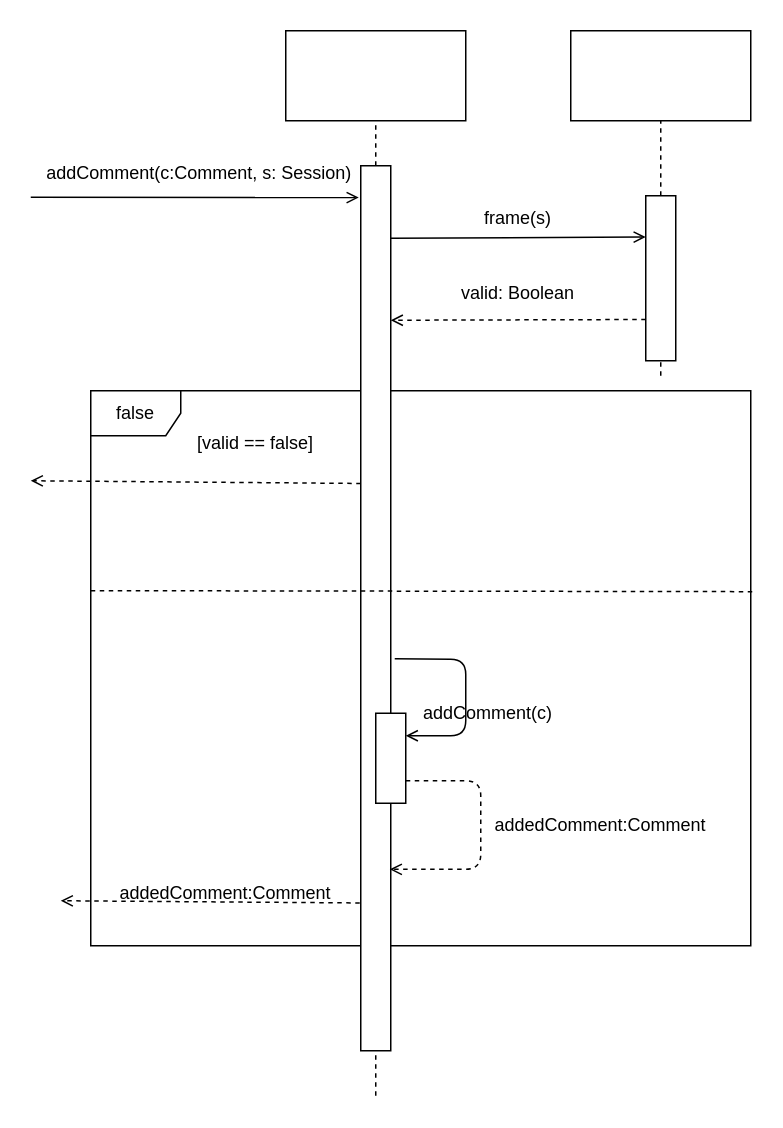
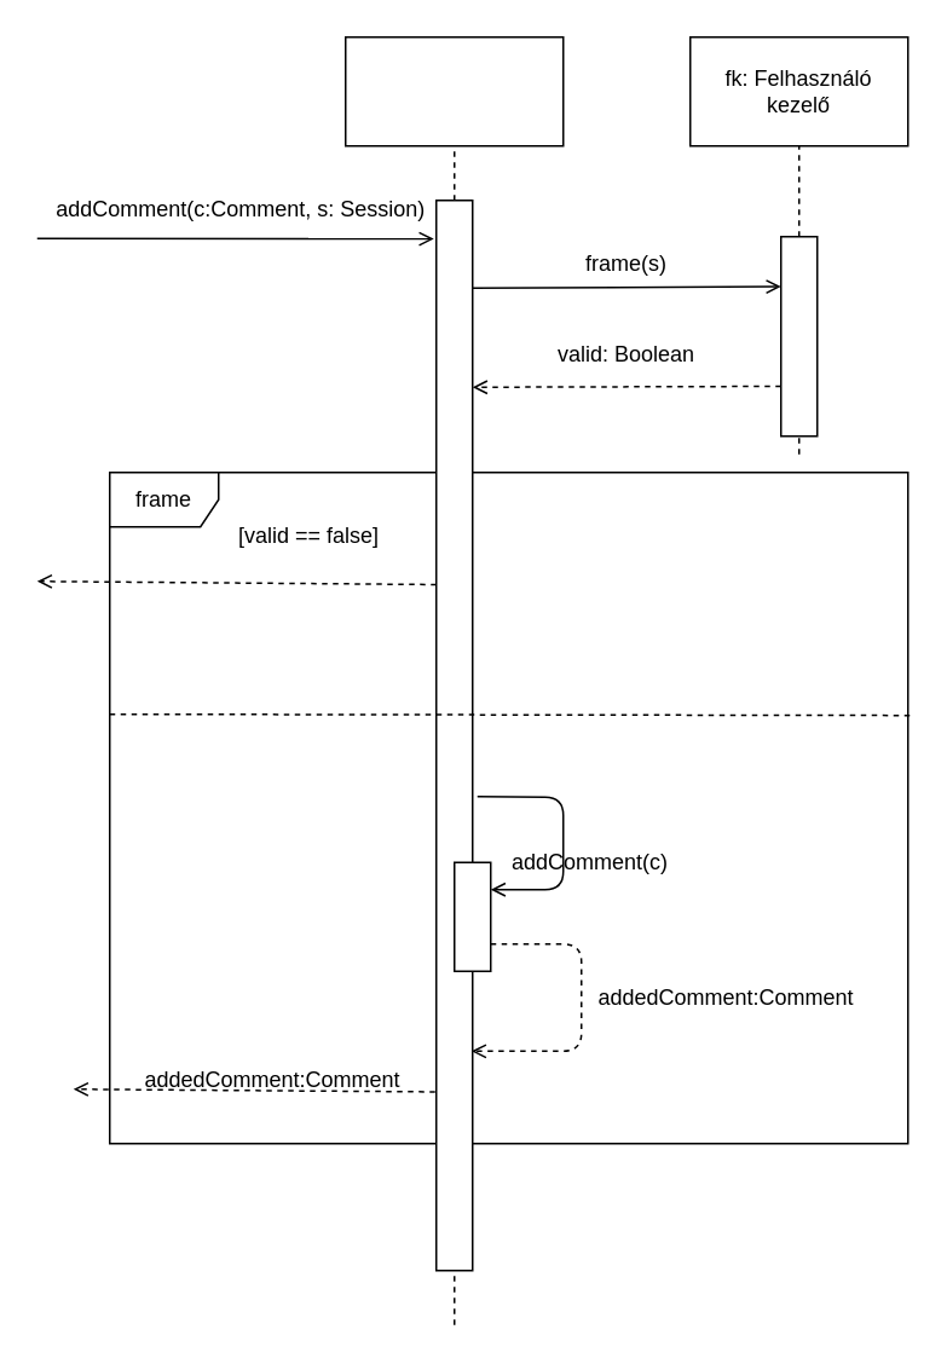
  <mxCell id="0" />
  <mxCell id="1" parent="0" />
- <mxCell id="2" value="false" style="shape=umlFrame;whiteSpace=wrap;html=1;" parent="1" vertex="1"><mxGeometry x="60" y="260" width="440" height="370" as="geometry" /></mxCell>
+ <mxCell id="2" value="frame" style="shape=umlFrame;whiteSpace=wrap;html=1;" parent="1" vertex="1"><mxGeometry x="60" y="260" width="440" height="370" as="geometry" /></mxCell>
  <mxCell id="3" value="" style="rounded=0;whiteSpace=wrap;html=1;" parent="1" vertex="1"><mxGeometry x="380" y="20" width="120" height="60" as="geometry" /></mxCell>
+ <mxCell id="4" value="fk: Felhasználó kezelő" style="text;html=1;strokeColor=none;fillColor=none;align=center;verticalAlign=middle;whiteSpace=wrap;rounded=0;" parent="1" vertex="1"><mxGeometry x="385" y="35" width="110" height="30" as="geometry" /></mxCell>
  <mxCell id="5" value="" style="rounded=0;whiteSpace=wrap;html=1;" parent="1" vertex="1"><mxGeometry x="190" y="20" width="120" height="60" as="geometry" /></mxCell>
  <mxCell id="6" value="" style="endArrow=none;dashed=1;html=1;entryX=0.5;entryY=1;entryDx=0;entryDy=0;" parent="1" target="3" edge="1"><mxGeometry width="50" height="50" relative="1" as="geometry"><mxPoint x="440" y="250" as="sourcePoint" /><mxPoint x="560" y="60" as="targetPoint" /></mxGeometry></mxCell>
  <mxCell id="7" value="" style="endArrow=none;dashed=1;html=1;entryX=0.5;entryY=1;entryDx=0;entryDy=0;startArrow=none;" parent="1" source="10" target="5" edge="1"><mxGeometry width="50" height="50" relative="1" as="geometry"><mxPoint x="250" y="520.667" as="sourcePoint" /><mxPoint x="160" y="180" as="targetPoint" /></mxGeometry></mxCell>
  <mxCell id="8" value="" style="endArrow=open;html=1;entryX=-0.067;entryY=0.036;entryDx=0;entryDy=0;entryPerimeter=0;endFill=0;" parent="1" target="10" edge="1"><mxGeometry width="50" height="50" relative="1" as="geometry"><mxPoint x="20" y="131" as="sourcePoint" /><mxPoint x="120" y="120" as="targetPoint" /></mxGeometry></mxCell>
  <mxCell id="9" value="addComment(c:Comment, s: Session)" style="text;html=1;strokeColor=none;fillColor=none;align=center;verticalAlign=middle;whiteSpace=wrap;rounded=0;" parent="1" vertex="1"><mxGeometry x="25" y="100" width="215" height="30" as="geometry" /></mxCell>
  <mxCell id="10" value="" style="rounded=0;whiteSpace=wrap;html=1;" parent="1" vertex="1"><mxGeometry x="240" y="110" width="20" height="590" as="geometry" /></mxCell>
  <mxCell id="11" value="" style="endArrow=none;dashed=1;html=1;entryX=0.5;entryY=1;entryDx=0;entryDy=0;" parent="1" target="10" edge="1"><mxGeometry width="50" height="50" relative="1" as="geometry"><mxPoint x="250" y="730" as="sourcePoint" /><mxPoint x="250" y="80" as="targetPoint" /></mxGeometry></mxCell>
  <mxCell id="12" value="" style="endArrow=open;html=1;exitX=1;exitY=0.082;exitDx=0;exitDy=0;exitPerimeter=0;entryX=0;entryY=0.25;entryDx=0;entryDy=0;endFill=0;" parent="1" source="10" target="13" edge="1"><mxGeometry width="50" height="50" relative="1" as="geometry"><mxPoint x="320" y="230" as="sourcePoint" /><mxPoint x="440" y="150" as="targetPoint" /></mxGeometry></mxCell>
  <mxCell id="13" value="" style="rounded=0;whiteSpace=wrap;html=1;" parent="1" vertex="1"><mxGeometry x="430" y="130" width="20" height="110" as="geometry" /></mxCell>
  <mxCell id="14" value="frame(s)" style="text;html=1;strokeColor=none;fillColor=none;align=center;verticalAlign=middle;whiteSpace=wrap;rounded=0;" parent="1" vertex="1"><mxGeometry x="290" y="130" width="110" height="30" as="geometry" /></mxCell>
  <mxCell id="15" value="" style="endArrow=open;html=1;exitX=0;exitY=0.75;exitDx=0;exitDy=0;dashed=1;endFill=0;" parent="1" source="13" edge="1"><mxGeometry width="50" height="50" relative="1" as="geometry"><mxPoint x="370" y="220" as="sourcePoint" /><mxPoint x="260" y="213" as="targetPoint" /></mxGeometry></mxCell>
  <mxCell id="16" value="valid: Boolean" style="text;html=1;strokeColor=none;fillColor=none;align=center;verticalAlign=middle;whiteSpace=wrap;rounded=0;" parent="1" vertex="1"><mxGeometry x="300" y="180" width="90" height="30" as="geometry" /></mxCell>
  <mxCell id="17" value="" style="endArrow=none;html=1;exitX=-0.004;exitY=0.479;exitDx=0;exitDy=0;exitPerimeter=0;entryX=1.006;entryY=0.362;entryDx=0;entryDy=0;entryPerimeter=0;dashed=1;" parent="1" edge="1" target="2"><mxGeometry width="50" height="50" relative="1" as="geometry"><mxPoint x="60" y="393.28" as="sourcePoint" /><mxPoint x="511.23" y="393.28" as="targetPoint" /></mxGeometry></mxCell>
  <mxCell id="18" value="[valid == false]" style="text;html=1;strokeColor=none;fillColor=none;align=center;verticalAlign=middle;whiteSpace=wrap;rounded=0;" parent="1" vertex="1"><mxGeometry x="130" y="280" width="80" height="30" as="geometry" /></mxCell>
  <mxCell id="19" value="" style="endArrow=open;html=1;dashed=1;endFill=0;exitX=0;exitY=0.359;exitDx=0;exitDy=0;exitPerimeter=0;" parent="1" source="10" edge="1"><mxGeometry width="50" height="50" relative="1" as="geometry"><mxPoint x="230" y="320" as="sourcePoint" /><mxPoint x="20" y="320" as="targetPoint" /></mxGeometry></mxCell>
  <mxCell id="20" value="" style="endArrow=open;html=1;exitX=1.133;exitY=0.557;exitDx=0;exitDy=0;exitPerimeter=0;entryX=1;entryY=0.25;entryDx=0;entryDy=0;endFill=0;" parent="1" source="10" target="21" edge="1"><mxGeometry width="50" height="50" relative="1" as="geometry"><mxPoint x="270" y="460" as="sourcePoint" /><mxPoint x="320" y="410" as="targetPoint" /><Array as="points"><mxPoint x="310" y="439" /><mxPoint x="310" y="490" /></Array></mxGeometry></mxCell>
  <mxCell id="21" value="" style="rounded=0;whiteSpace=wrap;html=1;" parent="1" vertex="1"><mxGeometry x="250" y="475" width="20" height="60" as="geometry" /></mxCell>
  <mxCell id="22" value="addComment(c)" style="text;html=1;strokeColor=none;fillColor=none;align=center;verticalAlign=middle;whiteSpace=wrap;rounded=0;" parent="1" vertex="1"><mxGeometry x="295" y="460" width="60" height="30" as="geometry" /></mxCell>
  <mxCell id="23" value="" style="endArrow=open;html=1;exitX=1;exitY=0.75;exitDx=0;exitDy=0;entryX=0.967;entryY=0.795;entryDx=0;entryDy=0;entryPerimeter=0;dashed=1;endFill=0;" parent="1" source="21" target="10" edge="1"><mxGeometry width="50" height="50" relative="1" as="geometry"><mxPoint x="270" y="540" as="sourcePoint" /><mxPoint x="320" y="490" as="targetPoint" /><Array as="points"><mxPoint x="320" y="520" /><mxPoint x="320" y="579" /></Array></mxGeometry></mxCell>
  <mxCell id="24" value="" style="endArrow=open;html=1;dashed=1;exitX=-0.033;exitY=0.833;exitDx=0;exitDy=0;exitPerimeter=0;endFill=0;" parent="1" source="10" edge="1"><mxGeometry width="50" height="50" relative="1" as="geometry"><mxPoint x="107.5" y="650" as="sourcePoint" /><mxPoint x="40" y="600" as="targetPoint" /></mxGeometry></mxCell>
  <mxCell id="25" value="addedComment:Comment" style="text;html=1;strokeColor=none;fillColor=none;align=center;verticalAlign=middle;whiteSpace=wrap;rounded=0;" parent="1" vertex="1"><mxGeometry x="370" y="535" width="60" height="30" as="geometry" /></mxCell>
  <mxCell id="26" value="addedComment:Comment" style="text;html=1;strokeColor=none;fillColor=none;align=center;verticalAlign=middle;whiteSpace=wrap;rounded=0;" parent="1" vertex="1"><mxGeometry x="120" y="580" width="60" height="30" as="geometry" /></mxCell>
